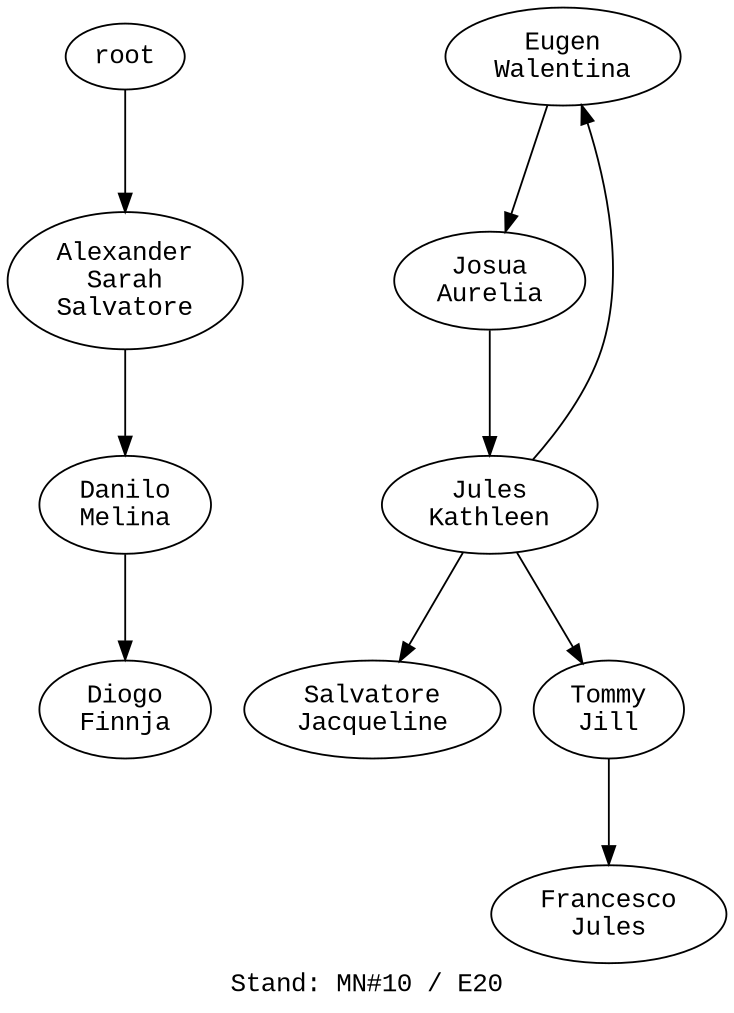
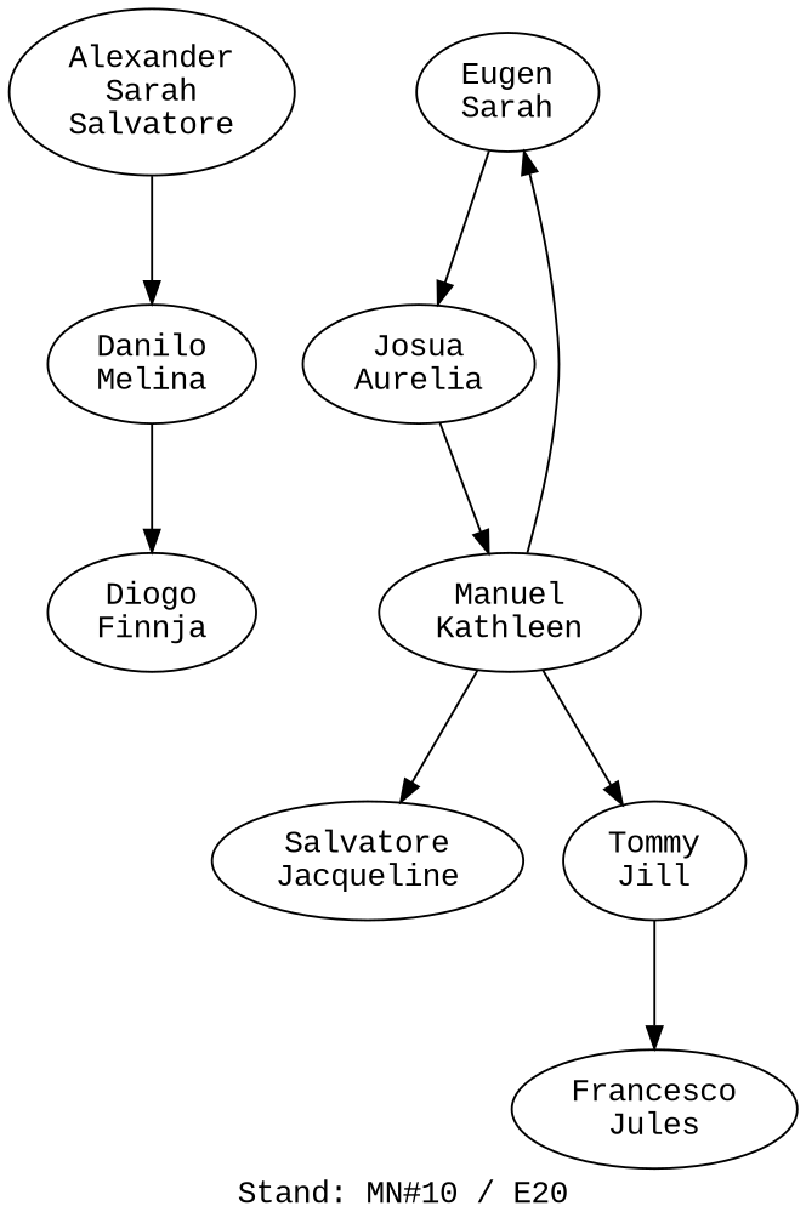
  digraph {
    fontname="Liberation Mono"
    label="Stand: MN#10 / E20"
    labelloc=b
    ranksep=0.8
    node [fontname="Liberation Mono"]
    edge [fontname="Liberation Mono"]
    n1 [label="Alexander\nSarah\nSalvatore"]
    n2 [label="Danilo\nMelina"]
    n3 [label="Diogo\nFinnja"]
-   root
-   n5 [label="Eugen\nWalentina"]
+   n5 [label="Eugen\nSarah"]
    n6 [label="Josua\nAurelia"]
-   n7 [label="Jules\nKathleen"]
+   n7 [label="Manuel\nKathleen"]
    n8 [label="Salvatore\nJacqueline"]
    n9 [label="Tommy\nJill"]
    n10 [label="Francesco\nJules"]
    n1 -> n2
    n2 -> n3
-   root -> n1
    n5 -> n6
    n6 -> n7
    n7 -> n5
    n7 -> n8
    n7 -> n9
    n9 -> n10
  }
